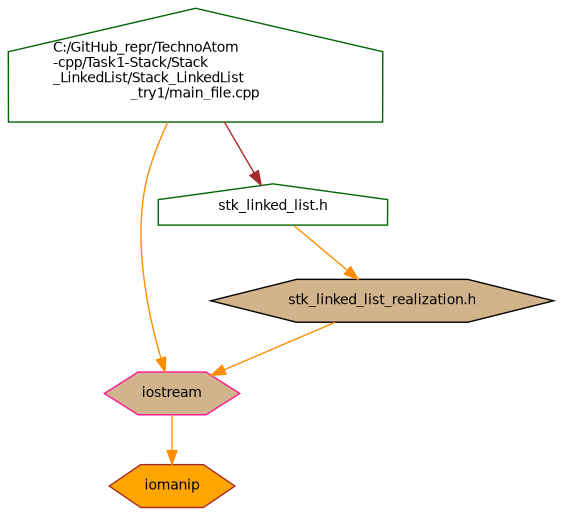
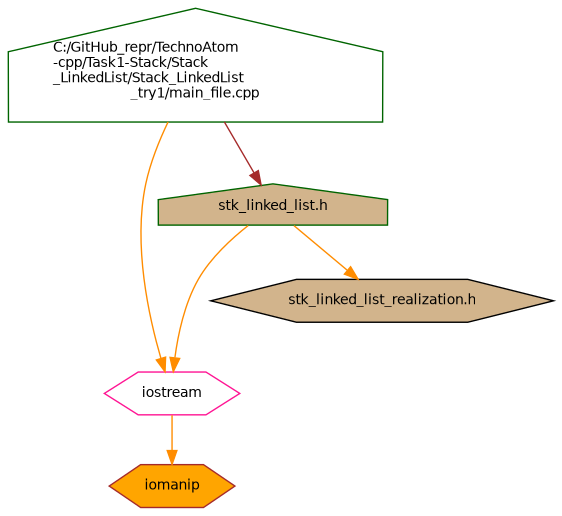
  digraph {
    node [color=darkgreen fillcolor=white fontname=Helvetica fontsize=10 shape=hexagon style=filled]
    edge [color=darkorange fontname=Helvetica fontsize=10 labelfontname=Helvetica labelfontsize=10 style=solid]
    n1 [fontcolor=black height=0.2 label="C:/GitHub_repr/TechnoAtom\l-cpp/Task1-Stack/Stack\l_LinkedList/Stack_LinkedList\l_try1/main_file.cpp" shape=house width=0.4]
-   n2 [color=deeppink fillcolor=tan height=0.2 label=iostream width=0.4]
-   n3 [height=0.2 label="stk_linked_list.h" shape=house width=0.4]
+   n2 [color=deeppink height=0.2 label=iostream width=0.4]
+   n3 [fillcolor=tan height=0.2 label="stk_linked_list.h" shape=house width=0.4]
    n4 [color=brown fillcolor=orange height=0.2 label=iomanip width=0.4]
    n5 [color=black fillcolor=tan height=0.2 label="stk_linked_list_realization.h" width=0.4]
    n1 -> n2
    n1 -> n3 [color=brown]
    n2 -> n4
-   n5 -> n2
+   n3 -> n2
    n3 -> n5
  }
